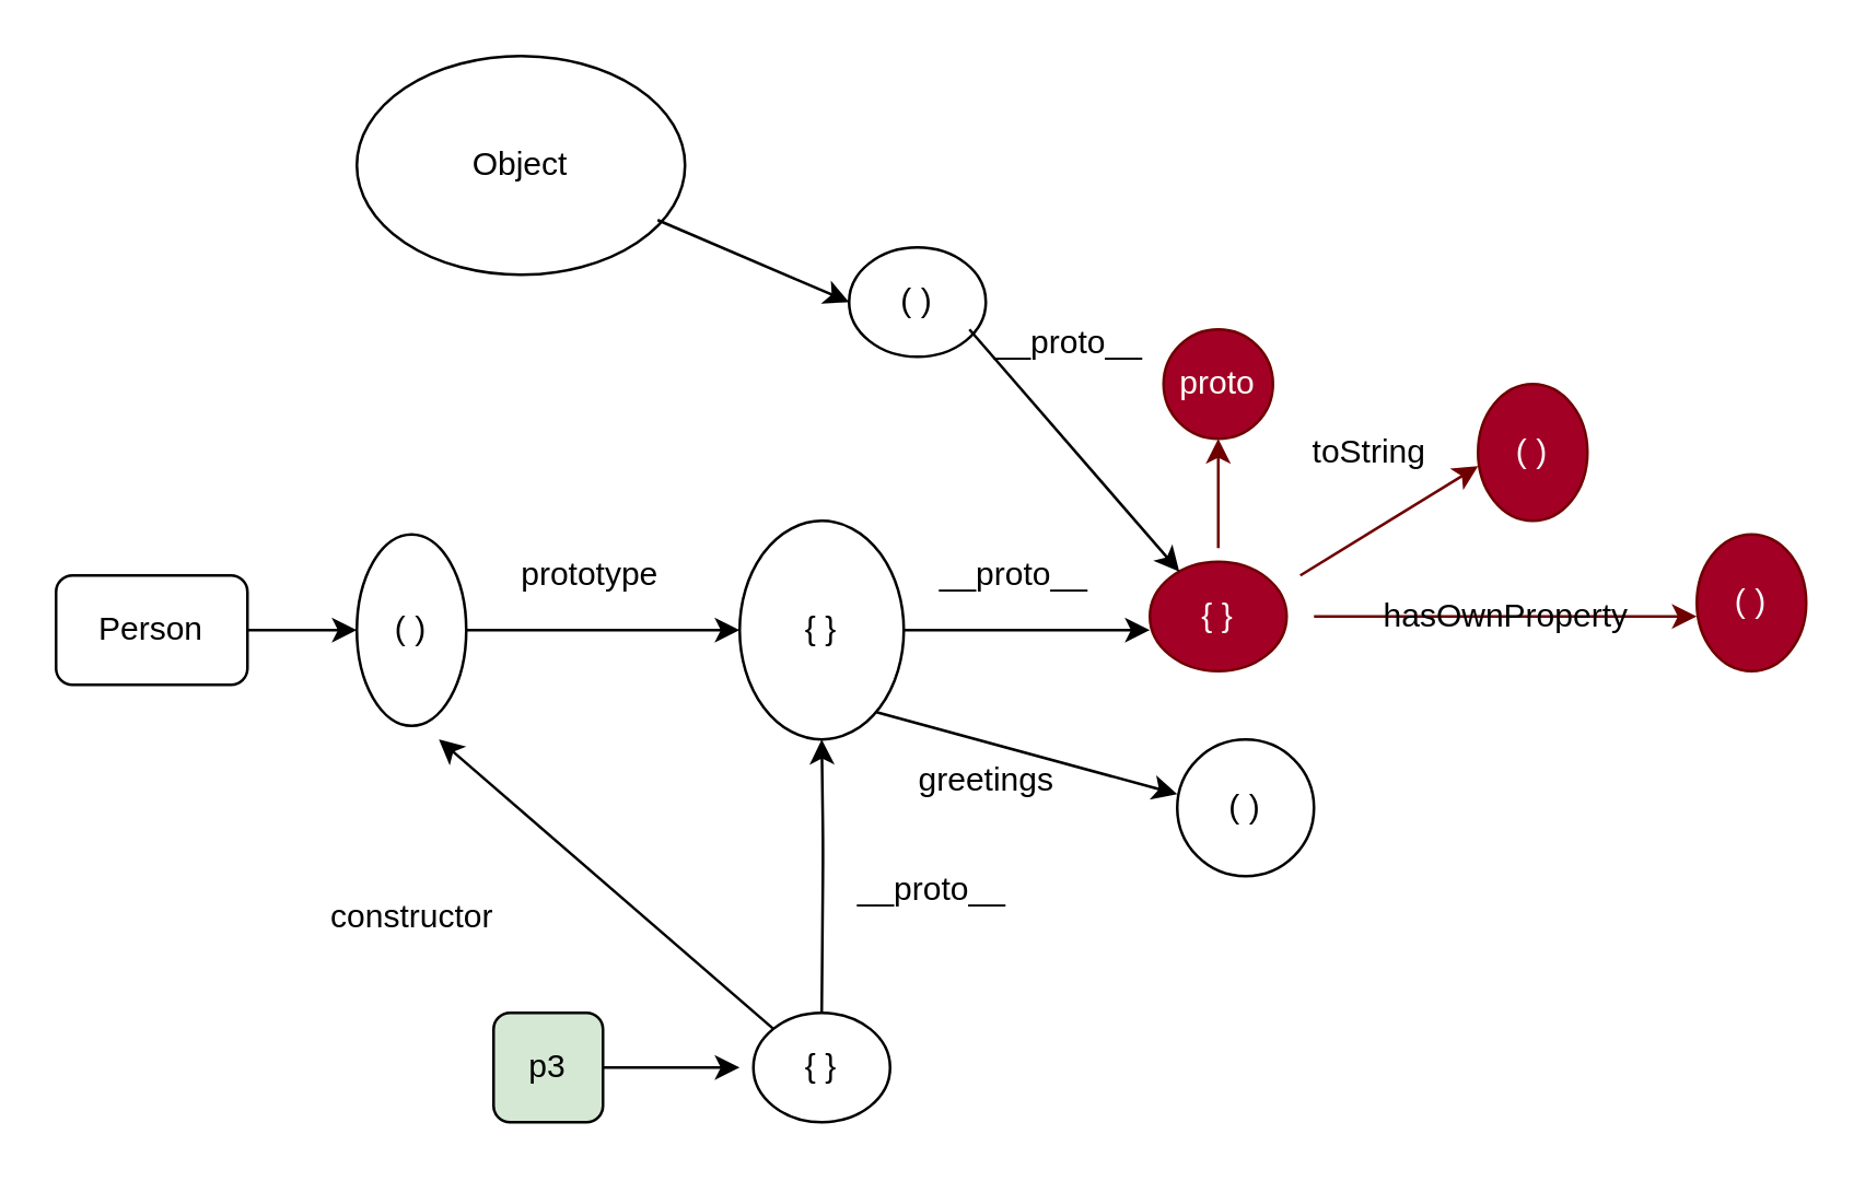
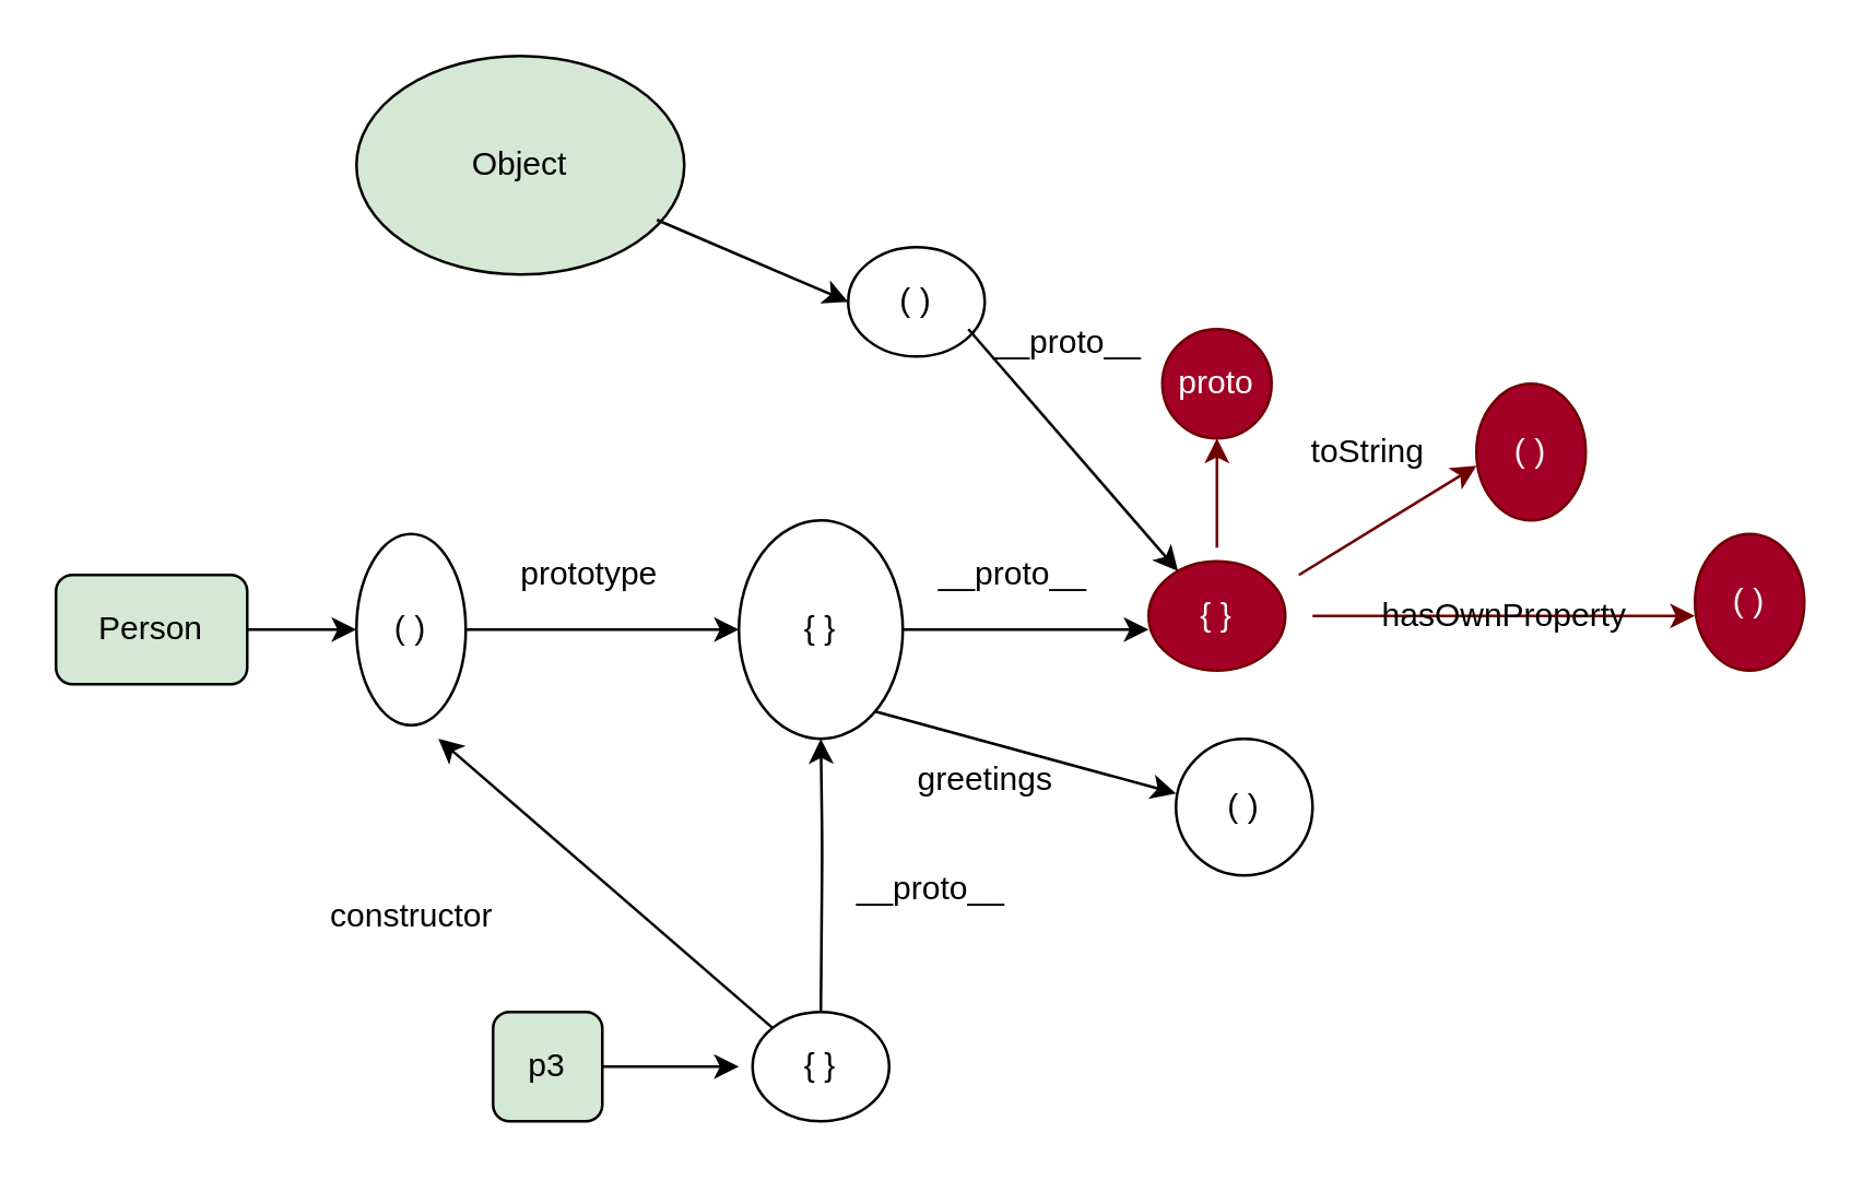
  <mxCell id="0" />
  <mxCell id="1" parent="0" />
- <mxCell id="2" value="Person" style="rounded=1;whiteSpace=wrap;html=1;" vertex="1" parent="1"><mxGeometry x="20" y="210" width="70" height="40" as="geometry" /></mxCell>
+ <mxCell id="2" value="Person" style="rounded=1;whiteSpace=wrap;html=1;fillColor=#d5e8d4;" vertex="1" parent="1"><mxGeometry x="20" y="210" width="70" height="40" as="geometry" /></mxCell>
  <mxCell id="3" value="" style="endArrow=classic;html=1;" edge="1" parent="1" target="4"><mxGeometry width="50" height="50" relative="1" as="geometry"><mxPoint x="90" y="230" as="sourcePoint" /><mxPoint x="170" y="230" as="targetPoint" /></mxGeometry></mxCell>
  <mxCell id="4" value="( )" style="ellipse;whiteSpace=wrap;html=1;" vertex="1" parent="1"><mxGeometry x="130" y="195" width="40" height="70" as="geometry" /></mxCell>
  <mxCell id="5" value="" style="endArrow=classic;html=1;" edge="1" parent="1"><mxGeometry width="50" height="50" relative="1" as="geometry"><mxPoint x="170" y="230" as="sourcePoint" /><mxPoint x="270" y="230" as="targetPoint" /></mxGeometry></mxCell>
  <mxCell id="6" value="prototype" style="text;html=1;align=center;verticalAlign=middle;resizable=0;points=[];autosize=1;strokeColor=none;fillColor=none;" vertex="1" parent="1"><mxGeometry x="180" y="195" width="70" height="30" as="geometry" /></mxCell>
  <mxCell id="7" value="{ }" style="ellipse;whiteSpace=wrap;html=1;" vertex="1" parent="1"><mxGeometry x="270" y="190" width="60" height="80" as="geometry" /></mxCell>
  <mxCell id="8" value="" style="endArrow=classic;html=1;exitX=1;exitY=0.5;exitDx=0;exitDy=0;entryX=0;entryY=0.5;entryDx=0;entryDy=0;" edge="1" parent="1" source="7"><mxGeometry width="50" height="50" relative="1" as="geometry"><mxPoint x="350" y="270" as="sourcePoint" /><mxPoint x="420" y="230" as="targetPoint" /></mxGeometry></mxCell>
  <mxCell id="9" value="" style="endArrow=classic;html=1;exitX=0.5;exitY=0;exitDx=0;exitDy=0;" edge="1" parent="1" source="23"><mxGeometry width="50" height="50" relative="1" as="geometry"><mxPoint x="300" y="330" as="sourcePoint" /><mxPoint x="300" y="270" as="targetPoint" /><Array as="points"><mxPoint x="300.5" y="310" /></Array></mxGeometry></mxCell>
  <mxCell id="10" value="__proto__" style="text;html=1;align=center;verticalAlign=middle;resizable=0;points=[];autosize=1;strokeColor=none;fillColor=none;" vertex="1" parent="1"><mxGeometry x="300" y="310" width="80" height="30" as="geometry" /></mxCell>
  <mxCell id="11" value="{ }" style="ellipse;whiteSpace=wrap;html=1;fillColor=#a20025;fontColor=#ffffff;strokeColor=#6F0000;" vertex="1" parent="1"><mxGeometry x="420" y="205" width="50" height="40" as="geometry" /></mxCell>
  <mxCell id="12" value="" style="endArrow=classic;html=1;fillColor=#a20025;strokeColor=#6F0000;" edge="1" parent="1"><mxGeometry width="50" height="50" relative="1" as="geometry"><mxPoint x="445" y="200" as="sourcePoint" /><mxPoint x="445" y="160" as="targetPoint" /></mxGeometry></mxCell>
  <mxCell id="13" value="" style="endArrow=classic;html=1;fillColor=#a20025;strokeColor=#6F0000;" edge="1" parent="1"><mxGeometry width="50" height="50" relative="1" as="geometry"><mxPoint x="475" y="210" as="sourcePoint" /><mxPoint x="540" y="170" as="targetPoint" /></mxGeometry></mxCell>
  <mxCell id="14" value="__proto__" style="text;html=1;align=center;verticalAlign=middle;resizable=0;points=[];autosize=1;strokeColor=none;fillColor=none;" vertex="1" parent="1"><mxGeometry x="330" y="195" width="80" height="30" as="geometry" /></mxCell>
  <mxCell id="15" value="" style="endArrow=classic;html=1;fillColor=#a20025;strokeColor=#6F0000;" edge="1" parent="1"><mxGeometry width="50" height="50" relative="1" as="geometry"><mxPoint x="480" y="225" as="sourcePoint" /><mxPoint x="620" y="225" as="targetPoint" /></mxGeometry></mxCell>
  <mxCell id="16" value="( )" style="ellipse;whiteSpace=wrap;html=1;fillColor=#a20025;fontColor=#ffffff;strokeColor=#6F0000;" vertex="1" parent="1"><mxGeometry x="540" y="140" width="40" height="50" as="geometry" /></mxCell>
  <mxCell id="17" value="( )" style="ellipse;whiteSpace=wrap;html=1;fillColor=#a20025;fontColor=#ffffff;strokeColor=#6F0000;" vertex="1" parent="1"><mxGeometry x="620" y="195" width="40" height="50" as="geometry" /></mxCell>
  <mxCell id="18" value="toString" style="text;html=1;align=center;verticalAlign=middle;resizable=0;points=[];autosize=1;strokeColor=none;fillColor=none;" vertex="1" parent="1"><mxGeometry x="470" y="150" width="60" height="30" as="geometry" /></mxCell>
  <mxCell id="19" value="hasOwnProperty" style="text;html=1;align=center;verticalAlign=middle;resizable=0;points=[];autosize=1;strokeColor=none;fillColor=none;" vertex="1" parent="1"><mxGeometry x="495" y="210" width="110" height="30" as="geometry" /></mxCell>
  <mxCell id="20" value="proto" style="ellipse;whiteSpace=wrap;html=1;fillColor=#a20025;fontColor=#ffffff;strokeColor=#6F0000;" vertex="1" parent="1"><mxGeometry x="425" y="120" width="40" height="40" as="geometry" /></mxCell>
  <mxCell id="21" value="p3" style="rounded=1;whiteSpace=wrap;html=1;fillColor=#d5e8d4;" vertex="1" parent="1"><mxGeometry x="180" y="370" width="40" height="40" as="geometry" /></mxCell>
  <mxCell id="22" value="" style="endArrow=classic;html=1;" edge="1" parent="1"><mxGeometry width="50" height="50" relative="1" as="geometry"><mxPoint x="220" y="390" as="sourcePoint" /><mxPoint x="270" y="390" as="targetPoint" /></mxGeometry></mxCell>
  <mxCell id="23" value="{ }" style="ellipse;whiteSpace=wrap;html=1;" vertex="1" parent="1"><mxGeometry x="275" y="370" width="50" height="40" as="geometry" /></mxCell>
  <mxCell id="24" value="" style="endArrow=classic;html=1;exitX=0;exitY=0;exitDx=0;exitDy=0;" edge="1" parent="1" source="23"><mxGeometry width="50" height="50" relative="1" as="geometry"><mxPoint x="270" y="370" as="sourcePoint" /><mxPoint x="160" y="270" as="targetPoint" /></mxGeometry></mxCell>
  <mxCell id="25" value="constructor" style="text;html=1;align=center;verticalAlign=middle;resizable=0;points=[];autosize=1;strokeColor=none;fillColor=none;" vertex="1" parent="1"><mxGeometry x="110" y="320" width="80" height="30" as="geometry" /></mxCell>
- <mxCell id="26" value="Object" style="ellipse;whiteSpace=wrap;html=1;" vertex="1" parent="1"><mxGeometry x="130" y="20" width="120" height="80" as="geometry" /></mxCell>
+ <mxCell id="26" value="Object" style="ellipse;whiteSpace=wrap;html=1;fillColor=#d5e8d4;" vertex="1" parent="1"><mxGeometry x="130" y="20" width="120" height="80" as="geometry" /></mxCell>
  <mxCell id="27" value="" style="endArrow=classic;html=1;" edge="1" parent="1"><mxGeometry width="50" height="50" relative="1" as="geometry"><mxPoint x="240" y="80" as="sourcePoint" /><mxPoint x="310" y="110" as="targetPoint" /></mxGeometry></mxCell>
  <mxCell id="28" value="( )" style="ellipse;whiteSpace=wrap;html=1;" vertex="1" parent="1"><mxGeometry x="310" y="90" width="50" height="40" as="geometry" /></mxCell>
  <mxCell id="29" value="__proto__&lt;br&gt;" style="text;html=1;align=center;verticalAlign=middle;resizable=0;points=[];autosize=1;strokeColor=none;fillColor=none;" vertex="1" parent="1"><mxGeometry x="350" y="110" width="80" height="30" as="geometry" /></mxCell>
  <mxCell id="30" value="" style="endArrow=classic;html=1;" edge="1" parent="1" target="11"><mxGeometry width="50" height="50" relative="1" as="geometry"><mxPoint x="354" y="120" as="sourcePoint" /><mxPoint x="404" y="70" as="targetPoint" /></mxGeometry></mxCell>
  <mxCell id="31" value="" style="endArrow=classic;html=1;" edge="1" parent="1"><mxGeometry width="50" height="50" relative="1" as="geometry"><mxPoint x="320" y="260" as="sourcePoint" /><mxPoint x="430" y="290" as="targetPoint" /></mxGeometry></mxCell>
  <mxCell id="32" value="greetings" style="text;html=1;align=center;verticalAlign=middle;resizable=0;points=[];autosize=1;strokeColor=none;fillColor=none;" vertex="1" parent="1"><mxGeometry x="325" y="270" width="70" height="30" as="geometry" /></mxCell>
  <mxCell id="33" value="( )" style="ellipse;whiteSpace=wrap;html=1;" vertex="1" parent="1"><mxGeometry x="430" y="270" width="50" height="50" as="geometry" /></mxCell>
